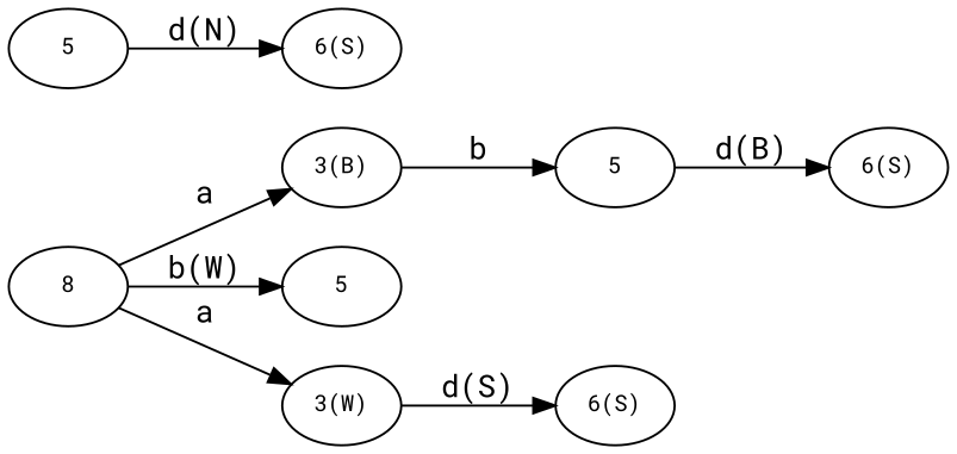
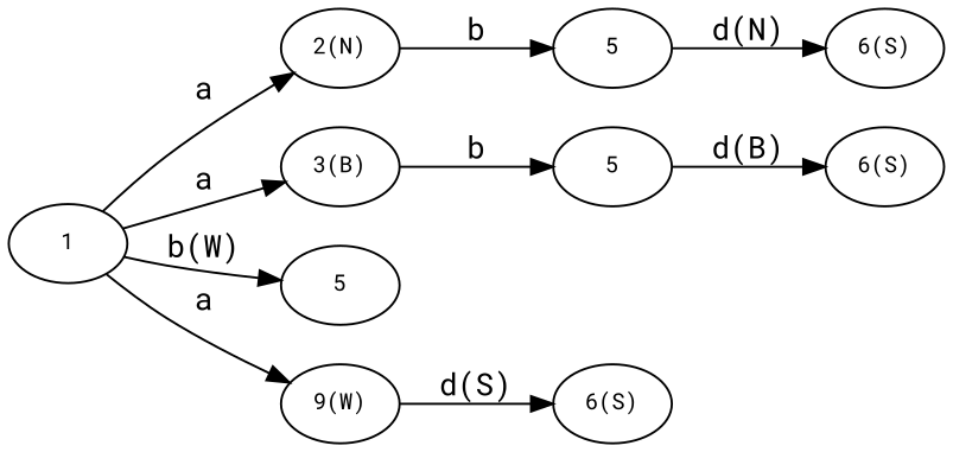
  digraph {
    fontname="Roboto Mono"
    rankdir=LR
    node [fontname="Roboto Mono" fontsize=10]
    edge [fontname="Roboto Mono"]
-   n1 [label=8]
+   n1 [label=1]
+   n2 [label="2(N)"]
    n3 [label="3(B)"]
    n4 [label=5]
-   n5 [label="3(W)"]
+   n5 [label="9(W)"]
    n6 [label=5]
    n7 [label=5]
    n8 [label="6(S)"]
    n9 [label="6(S)"]
    n10 [label="6(S)"]
+   n1 -> n2 [label=a]
    n1 -> n3 [label=a]
    n1 -> n4 [label="b(W)"]
    n1 -> n5 [label=a]
+   n2 -> n6 [label=b]
    n3 -> n7 [label=b]
    n5 -> n8 [label="d(S)"]
    n6 -> n9 [label="d(N)"]
    n7 -> n10 [label="d(B)"]
  }
